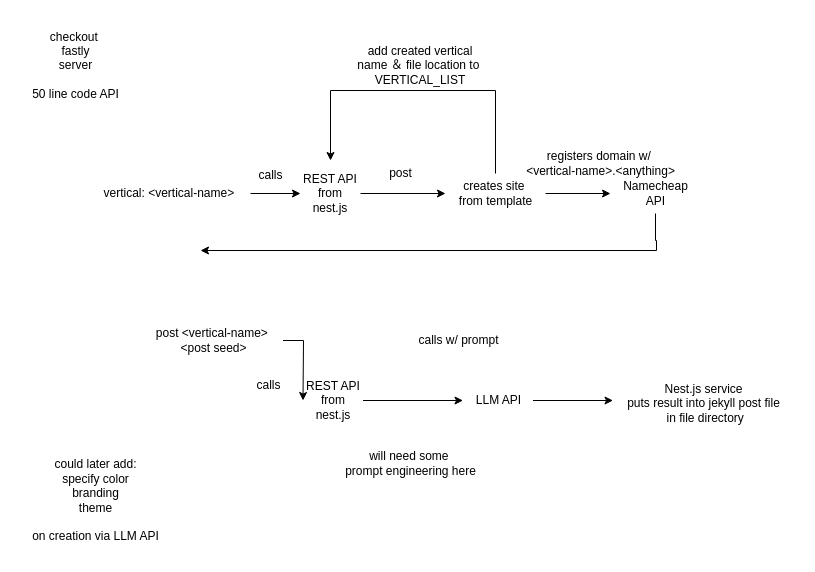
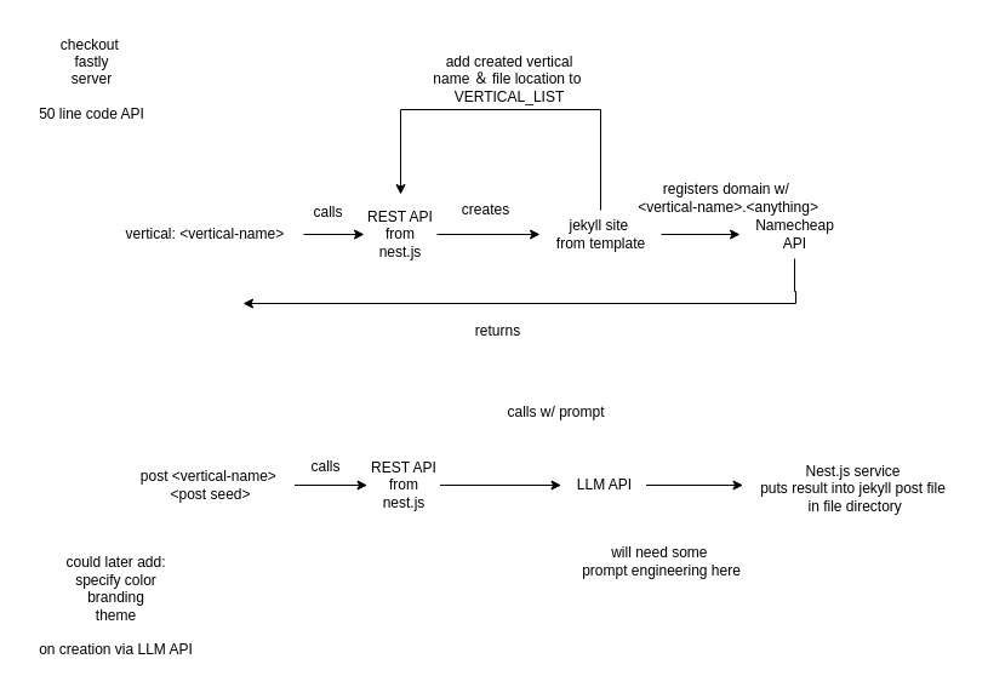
  <mxCell id="0" />
  <mxCell id="1" parent="0" />
  <mxCell id="2" style="edgeStyle=orthogonalEdgeStyle;rounded=0;orthogonalLoop=1;jettySize=auto;html=1;entryX=0;entryY=0.5;entryDx=0;entryDy=0;" edge="1" parent="1" source="3" target="5"><mxGeometry relative="1" as="geometry" /></mxCell>
  <mxCell id="3" value="vertical: &amp;lt;vertical-name&amp;gt;&amp;nbsp;" style="text;html=1;align=center;verticalAlign=middle;resizable=0;points=[];autosize=1;strokeColor=none;fillColor=none;" vertex="1" parent="1"><mxGeometry x="90" y="178" width="160" height="30" as="geometry" /></mxCell>
  <mxCell id="4" style="edgeStyle=orthogonalEdgeStyle;rounded=0;orthogonalLoop=1;jettySize=auto;html=1;entryX=0;entryY=0.5;entryDx=0;entryDy=0;entryPerimeter=0;" edge="1" parent="1" source="5" target="8"><mxGeometry relative="1" as="geometry"><mxPoint x="410" y="193" as="targetPoint" /></mxGeometry></mxCell>
  <mxCell id="5" value="REST API from nest.js" style="text;html=1;align=center;verticalAlign=middle;whiteSpace=wrap;rounded=0;" vertex="1" parent="1"><mxGeometry x="300" y="178" width="60" height="30" as="geometry" /></mxCell>
  <mxCell id="6" style="edgeStyle=orthogonalEdgeStyle;rounded=0;orthogonalLoop=1;jettySize=auto;html=1;" edge="1" parent="1" source="8"><mxGeometry relative="1" as="geometry"><mxPoint x="330" y="160" as="targetPoint" /><Array as="points"><mxPoint x="495" y="90" /><mxPoint x="330" y="90" /></Array></mxGeometry></mxCell>
  <mxCell id="7" style="edgeStyle=orthogonalEdgeStyle;rounded=0;orthogonalLoop=1;jettySize=auto;html=1;" edge="1" parent="1" source="8"><mxGeometry relative="1" as="geometry"><mxPoint x="610" y="193" as="targetPoint" /></mxGeometry></mxCell>
- <mxCell id="8" value="&lt;div&gt;creates site&amp;nbsp;&lt;/div&gt;&lt;div&gt;from template&lt;/div&gt;" style="text;html=1;align=center;verticalAlign=middle;resizable=0;points=[];autosize=1;strokeColor=none;fillColor=none;" vertex="1" parent="1"><mxGeometry x="445" y="173" width="100" height="40" as="geometry" /></mxCell>
+ <mxCell id="8" value="&lt;div&gt;jekyll site&amp;nbsp;&lt;/div&gt;&lt;div&gt;from template&lt;/div&gt;" style="text;html=1;align=center;verticalAlign=middle;resizable=0;points=[];autosize=1;strokeColor=none;fillColor=none;" vertex="1" parent="1"><mxGeometry x="445" y="173" width="100" height="40" as="geometry" /></mxCell>
  <mxCell id="9" style="edgeStyle=orthogonalEdgeStyle;rounded=0;orthogonalLoop=1;jettySize=auto;html=1;" edge="1" parent="1" source="10"><mxGeometry relative="1" as="geometry"><mxPoint x="302.5" y="400" as="targetPoint" /></mxGeometry></mxCell>
- <mxCell id="10" value="post &amp;lt;vertical-name&amp;gt;&amp;nbsp;&lt;div&gt;&amp;lt;post seed&amp;gt;&lt;/div&gt;" style="text;html=1;align=center;verticalAlign=middle;resizable=0;points=[];autosize=1;strokeColor=none;fillColor=none;" vertex="1" parent="1"><mxGeometry x="142.5" y="320" width="140" height="40" as="geometry" /></mxCell>
+ <mxCell id="10" value="post &amp;lt;vertical-name&amp;gt;&amp;nbsp;&lt;div&gt;&amp;lt;post seed&amp;gt;&lt;/div&gt;" style="text;html=1;align=center;verticalAlign=middle;resizable=0;points=[];autosize=1;strokeColor=none;fillColor=none;" vertex="1" parent="1"><mxGeometry x="102.5" y="380" width="140" height="40" as="geometry" /></mxCell>
  <mxCell id="11" value="add created vertical name ＆ file location to&amp;nbsp;&lt;div&gt;VERTICAL_LIST&lt;/div&gt;" style="text;html=1;align=center;verticalAlign=middle;whiteSpace=wrap;rounded=0;" vertex="1" parent="1"><mxGeometry x="350" y="50" width="140" height="30" as="geometry" /></mxCell>
  <mxCell id="12" style="edgeStyle=orthogonalEdgeStyle;rounded=0;orthogonalLoop=1;jettySize=auto;html=1;" edge="1" parent="1" source="13" target="15"><mxGeometry relative="1" as="geometry" /></mxCell>
  <mxCell id="13" value="REST API from nest.js" style="text;html=1;align=center;verticalAlign=middle;whiteSpace=wrap;rounded=0;" vertex="1" parent="1"><mxGeometry x="302.5" y="385" width="60" height="30" as="geometry" /></mxCell>
  <mxCell id="14" style="edgeStyle=orthogonalEdgeStyle;rounded=0;orthogonalLoop=1;jettySize=auto;html=1;" edge="1" parent="1" source="15"><mxGeometry relative="1" as="geometry"><mxPoint x="612.5" y="400" as="targetPoint" /></mxGeometry></mxCell>
  <mxCell id="15" value="LLM API" style="text;html=1;align=center;verticalAlign=middle;resizable=0;points=[];autosize=1;strokeColor=none;fillColor=none;" vertex="1" parent="1"><mxGeometry x="462.5" y="385" width="70" height="30" as="geometry" /></mxCell>
  <mxCell id="16" value="calls" style="text;html=1;align=center;verticalAlign=middle;resizable=0;points=[];autosize=1;strokeColor=none;fillColor=none;" vertex="1" parent="1"><mxGeometry x="245" y="160" width="50" height="30" as="geometry" /></mxCell>
- <mxCell id="17" value="post" style="text;html=1;align=center;verticalAlign=middle;resizable=0;points=[];autosize=1;strokeColor=none;fillColor=none;" vertex="1" parent="1"><mxGeometry x="370" y="158" width="60" height="30" as="geometry" /></mxCell>
+ <mxCell id="17" value="creates" style="text;html=1;align=center;verticalAlign=middle;resizable=0;points=[];autosize=1;strokeColor=none;fillColor=none;" vertex="1" parent="1"><mxGeometry x="370" y="158" width="60" height="30" as="geometry" /></mxCell>
  <mxCell id="18" value="&lt;div&gt;could later add:&lt;/div&gt;specify color&lt;div&gt;branding&lt;/div&gt;&lt;div&gt;theme&lt;/div&gt;&lt;div&gt;&lt;br&gt;&lt;/div&gt;&lt;div&gt;on creation via LLM API&lt;/div&gt;" style="text;html=1;align=center;verticalAlign=middle;resizable=0;points=[];autosize=1;strokeColor=none;fillColor=none;" vertex="1" parent="1"><mxGeometry y="450" width="150" height="100" as="geometry" x="20" /></mxCell>
  <mxCell id="19" value="calls" style="text;html=1;align=center;verticalAlign=middle;resizable=0;points=[];autosize=1;strokeColor=none;fillColor=none;" vertex="1" parent="1"><mxGeometry x="242.5" y="370" width="50" height="30" as="geometry" /></mxCell>
  <mxCell id="20" value="calls w/ prompt" style="text;html=1;align=center;verticalAlign=middle;resizable=0;points=[];autosize=1;strokeColor=none;fillColor=none;" vertex="1" parent="1"><mxGeometry x="407.5" y="325" width="100" height="30" as="geometry" /></mxCell>
  <mxCell id="21" value="Nest.js service&lt;div&gt;puts result into jekyll post file&lt;/div&gt;&lt;div&gt;&amp;nbsp;in file directory&lt;/div&gt;" style="text;html=1;align=center;verticalAlign=middle;resizable=0;points=[];autosize=1;strokeColor=none;fillColor=none;" vertex="1" parent="1"><mxGeometry x="612.5" y="373" width="180" height="60" as="geometry" /></mxCell>
  <mxCell id="22" style="edgeStyle=orthogonalEdgeStyle;rounded=0;orthogonalLoop=1;jettySize=auto;html=1;" edge="1" parent="1" source="23"><mxGeometry relative="1" as="geometry"><mxPoint x="200" y="250" as="targetPoint" /><Array as="points"><mxPoint x="655" y="240" /><mxPoint x="656" y="240" /></Array></mxGeometry></mxCell>
  <mxCell id="23" value="Namecheap&lt;div&gt;API&lt;/div&gt;" style="text;html=1;align=center;verticalAlign=middle;resizable=0;points=[];autosize=1;strokeColor=none;fillColor=none;" vertex="1" parent="1"><mxGeometry x="610" y="173" width="90" height="40" as="geometry" /></mxCell>
  <mxCell id="24" value="registers domain w/&amp;nbsp;&lt;div&gt;&amp;lt;vertical-name&amp;gt;.&amp;lt;anything&amp;gt;&lt;/div&gt;" style="text;html=1;align=center;verticalAlign=middle;resizable=0;points=[];autosize=1;strokeColor=none;fillColor=none;" vertex="1" parent="1"><mxGeometry x="515" y="143" width="170" height="40" as="geometry" /></mxCell>
+ <mxCell id="25" value="returns" style="text;html=1;align=center;verticalAlign=middle;resizable=0;points=[];autosize=1;strokeColor=none;fillColor=none;" vertex="1" parent="1"><mxGeometry x="380" y="258" width="60" height="30" as="geometry" /></mxCell>
  <mxCell id="26" value="checkout&amp;nbsp;&lt;div&gt;fastly&lt;/div&gt;&lt;div&gt;server&lt;/div&gt;&lt;div&gt;&lt;br&gt;&lt;/div&gt;&lt;div&gt;50 line code API&lt;/div&gt;" style="text;html=1;align=center;verticalAlign=middle;resizable=0;points=[];autosize=1;strokeColor=none;fillColor=none;" vertex="1" parent="1"><mxGeometry width="110" height="90" as="geometry" x="20" y="20" /></mxCell>
- <mxCell id="27" value="will need some&amp;nbsp;&lt;div&gt;prompt engineering here&lt;/div&gt;" style="text;html=1;align=center;verticalAlign=middle;resizable=0;points=[];autosize=1;strokeColor=none;fillColor=none;" vertex="1" parent="1"><mxGeometry x="335" y="443" width="150" height="40" as="geometry" /></mxCell>
+ <mxCell id="27" value="will need some&amp;nbsp;&lt;div&gt;prompt engineering here&lt;/div&gt;" style="text;html=1;align=center;verticalAlign=middle;resizable=0;points=[];autosize=1;strokeColor=none;fillColor=none;" vertex="1" parent="1"><mxGeometry x="470" y="443" width="150" height="40" as="geometry" /></mxCell>
